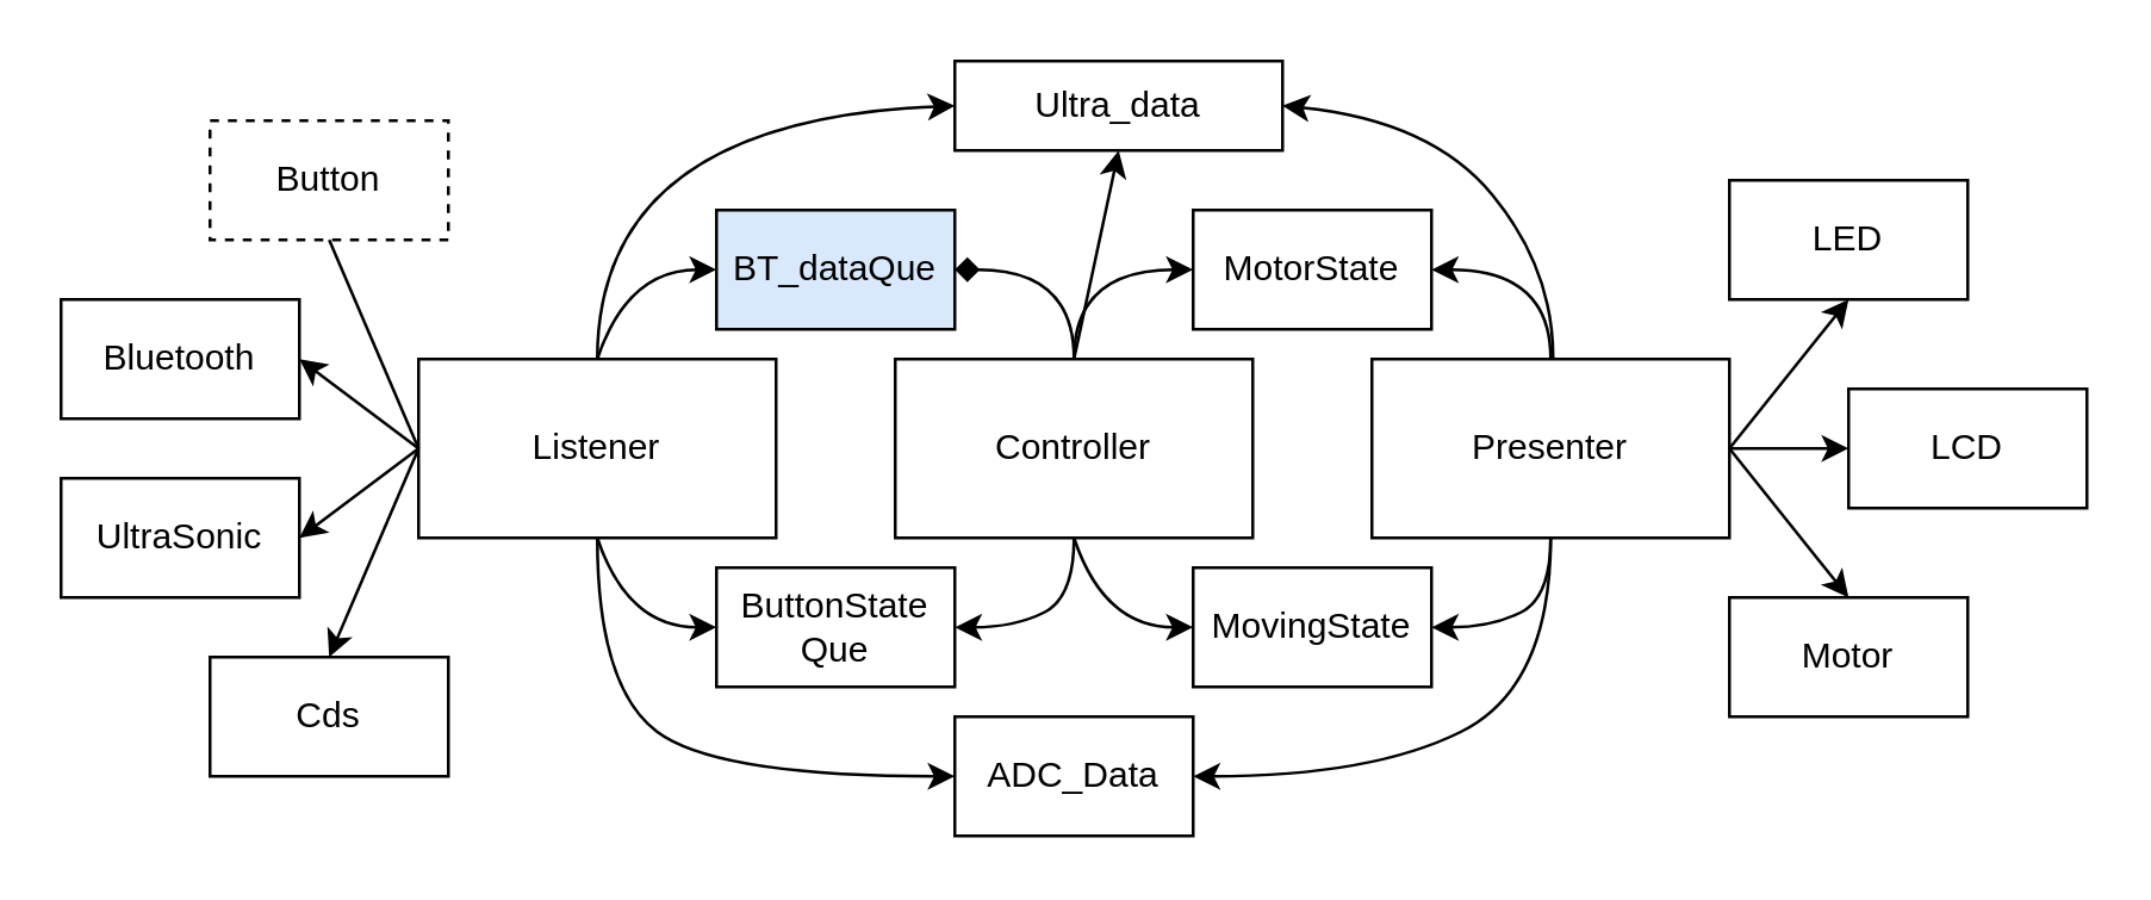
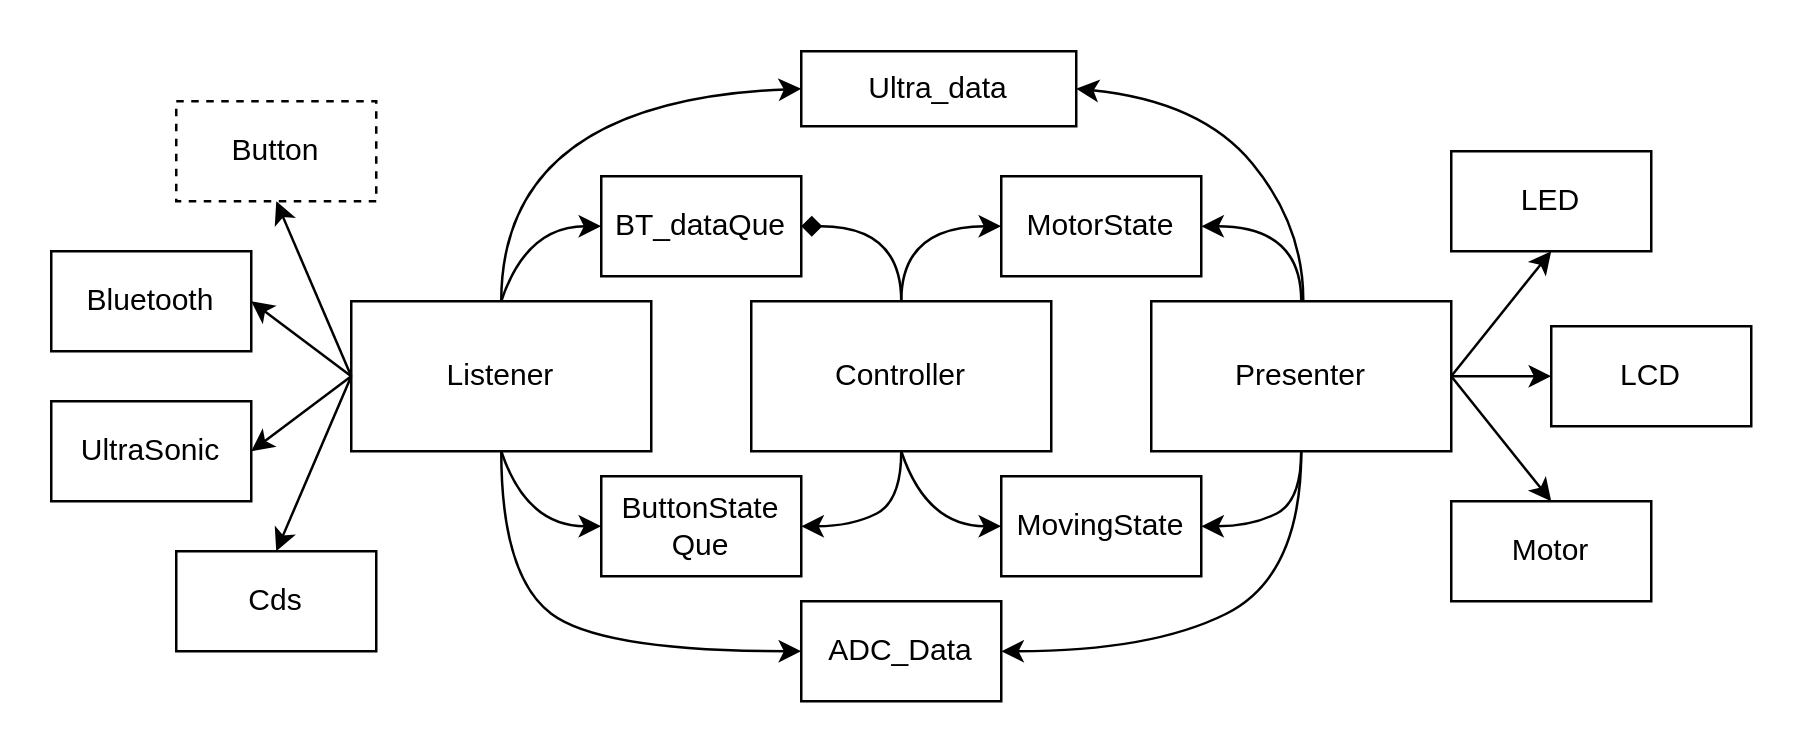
  <mxCell id="0" />
  <mxCell id="1" parent="0" />
  <mxCell id="2" value="Listener" style="rounded=0;whiteSpace=wrap;html=1;" vertex="1" parent="1"><mxGeometry x="140" y="120" width="120" height="60" as="geometry" /></mxCell>
  <mxCell id="3" value="Controller" style="rounded=0;whiteSpace=wrap;html=1;" vertex="1" parent="1"><mxGeometry x="300" y="120" width="120" height="60" as="geometry" /></mxCell>
  <mxCell id="4" value="Presenter" style="rounded=0;whiteSpace=wrap;html=1;" vertex="1" parent="1"><mxGeometry x="460" y="120" width="120" height="60" as="geometry" /></mxCell>
  <mxCell id="5" value="Ultra_data" style="rounded=0;whiteSpace=wrap;html=1;" vertex="1" parent="1"><mxGeometry x="320" y="20" width="110" height="30" as="geometry" /></mxCell>
- <mxCell id="6" value="BT_dataQue" style="rounded=0;whiteSpace=wrap;html=1;fillColor=#dae8fc;" vertex="1" parent="1"><mxGeometry x="240" y="70" width="80" height="40" as="geometry" /></mxCell>
+ <mxCell id="6" value="BT_dataQue" style="rounded=0;whiteSpace=wrap;html=1;" vertex="1" parent="1"><mxGeometry x="240" y="70" width="80" height="40" as="geometry" /></mxCell>
  <mxCell id="7" value="ButtonState&lt;div&gt;Que&lt;/div&gt;" style="rounded=0;whiteSpace=wrap;html=1;" vertex="1" parent="1"><mxGeometry x="240" y="190" width="80" height="40" as="geometry" /></mxCell>
  <mxCell id="8" value="ADC_Data" style="rounded=0;whiteSpace=wrap;html=1;" vertex="1" parent="1"><mxGeometry x="320" y="240" width="80" height="40" as="geometry" /></mxCell>
  <mxCell id="9" value="MotorState" style="rounded=0;whiteSpace=wrap;html=1;" vertex="1" parent="1"><mxGeometry x="400" y="70" width="80" height="40" as="geometry" /></mxCell>
  <mxCell id="10" value="MovingState" style="rounded=0;whiteSpace=wrap;html=1;" vertex="1" parent="1"><mxGeometry x="400" y="190" width="80" height="40" as="geometry" /></mxCell>
  <mxCell id="11" value="" style="curved=1;endArrow=classic;html=1;rounded=0;exitX=0.5;exitY=0;exitDx=0;exitDy=0;" edge="1" parent="1" source="2"><mxGeometry width="50" height="50" relative="1" as="geometry"><mxPoint x="190" y="140" as="sourcePoint" /><mxPoint x="240" y="90" as="targetPoint" /><Array as="points"><mxPoint x="210" y="90" /></Array></mxGeometry></mxCell>
  <mxCell id="12" value="" style="curved=1;endArrow=diamond;html=1;rounded=0;exitX=0.5;exitY=0;exitDx=0;exitDy=0;entryX=1;entryY=0.5;entryDx=0;entryDy=0;" edge="1" parent="1" source="3" target="6"><mxGeometry width="50" height="50" relative="1" as="geometry"><mxPoint x="180" y="90" as="sourcePoint" /><mxPoint x="150" y="40" as="targetPoint" /><Array as="points"><mxPoint x="360" y="90" /></Array></mxGeometry></mxCell>
  <mxCell id="13" value="" style="curved=1;endArrow=classic;html=1;rounded=0;exitX=0.5;exitY=0;exitDx=0;exitDy=0;" edge="1" parent="1" source="3"><mxGeometry width="50" height="50" relative="1" as="geometry"><mxPoint x="360" y="120" as="sourcePoint" /><mxPoint x="400" y="90" as="targetPoint" /><Array as="points"><mxPoint x="360" y="90" /></Array></mxGeometry></mxCell>
  <mxCell id="14" value="" style="curved=1;endArrow=classic;html=1;rounded=0;exitX=0.5;exitY=0;exitDx=0;exitDy=0;entryX=1;entryY=0.5;entryDx=0;entryDy=0;" edge="1" parent="1" source="4"><mxGeometry width="50" height="50" relative="1" as="geometry"><mxPoint x="520" y="120" as="sourcePoint" /><mxPoint x="480" y="90" as="targetPoint" /><Array as="points"><mxPoint x="520" y="90" /></Array></mxGeometry></mxCell>
  <mxCell id="15" value="" style="curved=1;endArrow=classic;html=1;rounded=0;exitX=0.5;exitY=0;exitDx=0;exitDy=0;entryX=0;entryY=0.5;entryDx=0;entryDy=0;" edge="1" parent="1" source="2" target="5"><mxGeometry width="50" height="50" relative="1" as="geometry"><mxPoint x="190" y="100" as="sourcePoint" /><mxPoint x="240" y="40" as="targetPoint" /><Array as="points"><mxPoint x="200" y="40" /></Array></mxGeometry></mxCell>
- <mxCell id="16" value="" style="endArrow=classic;html=1;rounded=0;entryX=0.5;entryY=1;entryDx=0;entryDy=0;exitX=0.5;exitY=0;exitDx=0;exitDy=0;" edge="1" parent="1" source="3" target="5"><mxGeometry width="50" height="50" relative="1" as="geometry"><mxPoint x="340" y="190" as="sourcePoint" /><mxPoint x="390" y="140" as="targetPoint" /></mxGeometry></mxCell>
  <mxCell id="17" value="" style="curved=1;endArrow=classic;html=1;rounded=0;exitX=0.5;exitY=1;exitDx=0;exitDy=0;entryX=0;entryY=0.5;entryDx=0;entryDy=0;" edge="1" parent="1" source="2" target="8"><mxGeometry width="50" height="50" relative="1" as="geometry"><mxPoint x="200.12" y="190" as="sourcePoint" /><mxPoint x="308" y="270.94" as="targetPoint" /><Array as="points"><mxPoint x="200" y="230" /><mxPoint x="240" y="260" /></Array></mxGeometry></mxCell>
  <mxCell id="18" value="" style="curved=1;endArrow=classic;html=1;rounded=0;exitX=0.5;exitY=1;exitDx=0;exitDy=0;entryX=0;entryY=0.5;entryDx=0;entryDy=0;" edge="1" parent="1" source="2" target="7"><mxGeometry width="50" height="50" relative="1" as="geometry"><mxPoint x="250" y="190" as="sourcePoint" /><mxPoint x="300" y="140" as="targetPoint" /><Array as="points"><mxPoint x="210" y="210" /></Array></mxGeometry></mxCell>
  <mxCell id="19" value="" style="curved=1;endArrow=classic;html=1;rounded=0;exitX=0.5;exitY=1;exitDx=0;exitDy=0;entryX=0;entryY=0.5;entryDx=0;entryDy=0;" edge="1" parent="1"><mxGeometry width="50" height="50" relative="1" as="geometry"><mxPoint x="360" y="180" as="sourcePoint" /><mxPoint x="400" y="210" as="targetPoint" /><Array as="points"><mxPoint x="370" y="210" /></Array></mxGeometry></mxCell>
  <mxCell id="20" value="" style="curved=1;endArrow=classic;html=1;rounded=0;entryX=1;entryY=0.5;entryDx=0;entryDy=0;" edge="1" parent="1" target="7"><mxGeometry width="50" height="50" relative="1" as="geometry"><mxPoint x="360" y="180" as="sourcePoint" /><mxPoint x="350" y="220" as="targetPoint" /><Array as="points"><mxPoint x="360" y="200" /><mxPoint x="340" y="210" /></Array></mxGeometry></mxCell>
  <mxCell id="21" value="" style="curved=1;endArrow=classic;html=1;rounded=0;entryX=1;entryY=0.5;entryDx=0;entryDy=0;" edge="1" parent="1"><mxGeometry width="50" height="50" relative="1" as="geometry"><mxPoint x="520" y="180" as="sourcePoint" /><mxPoint x="480" y="210" as="targetPoint" /><Array as="points"><mxPoint x="520" y="200" /><mxPoint x="500" y="210" /></Array></mxGeometry></mxCell>
  <mxCell id="22" value="" style="curved=1;endArrow=classic;html=1;rounded=0;entryX=1;entryY=0.5;entryDx=0;entryDy=0;" edge="1" parent="1" target="5"><mxGeometry width="50" height="50" relative="1" as="geometry"><mxPoint x="520.8" y="120" as="sourcePoint" /><mxPoint x="360" y="120" as="targetPoint" /><Array as="points"><mxPoint x="521" y="90" /><mxPoint x="480" y="40" /></Array></mxGeometry></mxCell>
  <mxCell id="23" value="" style="curved=1;endArrow=classic;html=1;rounded=0;entryX=1;entryY=0.5;entryDx=0;entryDy=0;" edge="1" parent="1" target="8"><mxGeometry width="50" height="50" relative="1" as="geometry"><mxPoint x="520" y="180" as="sourcePoint" /><mxPoint x="380" y="80" as="targetPoint" /><Array as="points"><mxPoint x="520" y="230" /><mxPoint x="460" y="260" /></Array></mxGeometry></mxCell>
  <mxCell id="24" value="Button" style="rounded=0;whiteSpace=wrap;html=1;dashed=1;" vertex="1" parent="1"><mxGeometry x="70" y="40" width="80" height="40" as="geometry" /></mxCell>
  <mxCell id="25" value="Bluetooth" style="rounded=0;whiteSpace=wrap;html=1;" vertex="1" parent="1"><mxGeometry x="20" y="100" width="80" height="40" as="geometry" /></mxCell>
  <mxCell id="26" value="Cds" style="rounded=0;whiteSpace=wrap;html=1;" vertex="1" parent="1"><mxGeometry x="70" y="220" width="80" height="40" as="geometry" /></mxCell>
  <mxCell id="27" value="Motor" style="rounded=0;whiteSpace=wrap;html=1;" vertex="1" parent="1"><mxGeometry x="580" y="200" width="80" height="40" as="geometry" /></mxCell>
  <mxCell id="28" value="LCD" style="rounded=0;whiteSpace=wrap;html=1;" vertex="1" parent="1"><mxGeometry x="620" y="130" width="80" height="40" as="geometry" /></mxCell>
  <mxCell id="29" value="LED" style="rounded=0;whiteSpace=wrap;html=1;" vertex="1" parent="1"><mxGeometry x="580" y="60" width="80" height="40" as="geometry" /></mxCell>
  <mxCell id="30" value="UltraSonic" style="rounded=0;whiteSpace=wrap;html=1;" vertex="1" parent="1"><mxGeometry x="20" y="160" width="80" height="40" as="geometry" /></mxCell>
- <mxCell id="31" value="" style="endArrow=none;html=1;rounded=0;entryX=0.5;entryY=1;entryDx=0;entryDy=0;exitX=0;exitY=0.5;exitDx=0;exitDy=0;" edge="1" parent="1" source="2" target="24"><mxGeometry width="50" height="50" relative="1" as="geometry"><mxPoint x="120" y="160" as="sourcePoint" /><mxPoint x="170" y="110" as="targetPoint" /></mxGeometry></mxCell>
+ <mxCell id="31" value="" style="endArrow=classic;html=1;rounded=0;entryX=0.5;entryY=1;entryDx=0;entryDy=0;exitX=0;exitY=0.5;exitDx=0;exitDy=0;" edge="1" parent="1" source="2" target="24"><mxGeometry width="50" height="50" relative="1" as="geometry"><mxPoint x="120" y="160" as="sourcePoint" /><mxPoint x="170" y="110" as="targetPoint" /></mxGeometry></mxCell>
  <mxCell id="32" value="" style="endArrow=classic;html=1;rounded=0;entryX=0.5;entryY=0;entryDx=0;entryDy=0;" edge="1" parent="1" target="26"><mxGeometry width="50" height="50" relative="1" as="geometry"><mxPoint x="140" y="150" as="sourcePoint" /><mxPoint x="190" y="100" as="targetPoint" /></mxGeometry></mxCell>
  <mxCell id="33" value="" style="endArrow=classic;html=1;rounded=0;entryX=1;entryY=0.5;entryDx=0;entryDy=0;" edge="1" parent="1" target="25"><mxGeometry width="50" height="50" relative="1" as="geometry"><mxPoint x="140" y="150" as="sourcePoint" /><mxPoint x="110" y="120" as="targetPoint" /></mxGeometry></mxCell>
  <mxCell id="34" value="" style="endArrow=classic;html=1;rounded=0;entryX=1;entryY=0.5;entryDx=0;entryDy=0;" edge="1" parent="1" target="30"><mxGeometry width="50" height="50" relative="1" as="geometry"><mxPoint x="140" y="150" as="sourcePoint" /><mxPoint x="170" y="100" as="targetPoint" /></mxGeometry></mxCell>
  <mxCell id="35" value="" style="endArrow=classic;html=1;rounded=0;entryX=0.5;entryY=1;entryDx=0;entryDy=0;" edge="1" parent="1" target="29"><mxGeometry width="50" height="50" relative="1" as="geometry"><mxPoint x="580" y="150" as="sourcePoint" /><mxPoint x="630" y="100" as="targetPoint" /></mxGeometry></mxCell>
  <mxCell id="36" value="" style="endArrow=classic;html=1;rounded=0;entryX=0;entryY=0.5;entryDx=0;entryDy=0;" edge="1" parent="1" target="28"><mxGeometry width="50" height="50" relative="1" as="geometry"><mxPoint x="580" y="150" as="sourcePoint" /><mxPoint x="620" y="147.854" as="targetPoint" /></mxGeometry></mxCell>
  <mxCell id="37" value="" style="endArrow=classic;html=1;rounded=0;entryX=0.5;entryY=0;entryDx=0;entryDy=0;" edge="1" parent="1" target="27"><mxGeometry width="50" height="50" relative="1" as="geometry"><mxPoint x="580" y="150" as="sourcePoint" /><mxPoint x="630" y="100" as="targetPoint" /></mxGeometry></mxCell>
